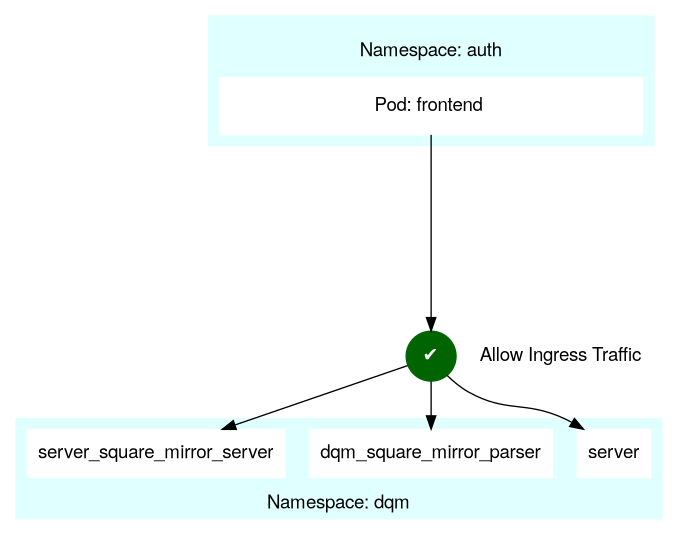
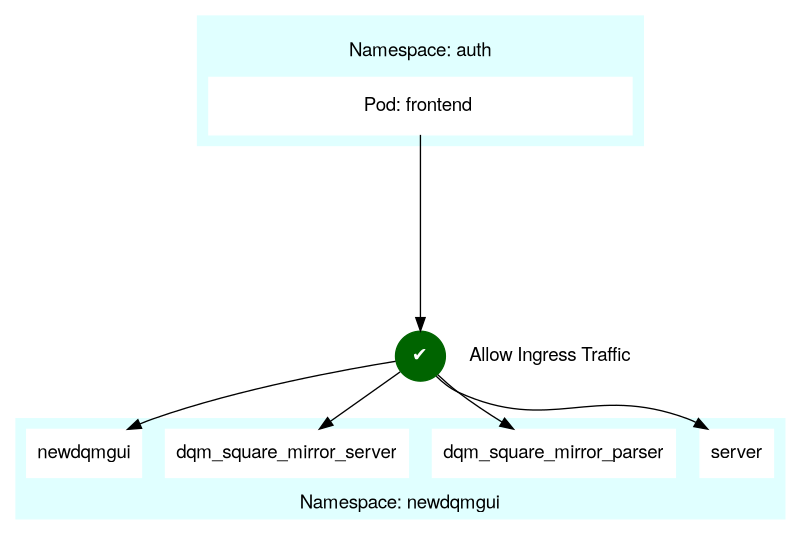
  digraph {
    fontname="Helvetica,Arial,sans-serif"
    node [color=white fontname="Helvetica,Arial,sans-serif" shape=box style=filled labeljust=c]
    edge [fontname="Helvetica,Arial,sans-serif"]
    n1 [label="    Pod: frontend     " margin="1.4,0.2" labeljust=""]
    n2 [label=server]
    n3 [label=dqm_square_mirror_parser]
-   n4 [label=server_square_mirror_server]
+   n4 [label=dqm_square_mirror_server]
+   n5 [label=newdqmgui]
    n6 [label="Allow Ingress Traffic" margin=0 labeljust=""]
    n7 [color=darkgreen fontcolor=white label=<&#10004;> shape=circle labeljust=""]
    subgraph cluster_1 {
      color=lightcyan
      label=" \nNamespace: auth"
      labeljust=c
      style=filled
      n1
    }
    subgraph cluster_2 {
      color=lightcyan
-     label="Namespace: dqm"
+     label="Namespace: newdqmgui"
      labeljust=c
      labelloc=b
      style=filled
      n2
      n3
      n4
+     n5
    }
    subgraph cluster_3 {
      color=white
      n6
      n7
    }
    n1 -> n7 [minlen=4]
    n7 -> n2
    n7 -> n3
    n7 -> n4
+   n7 -> n5
  }
